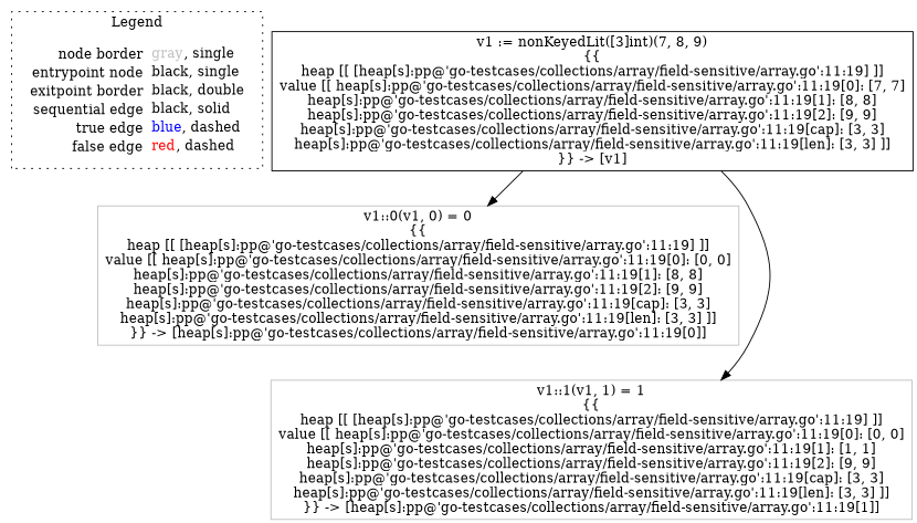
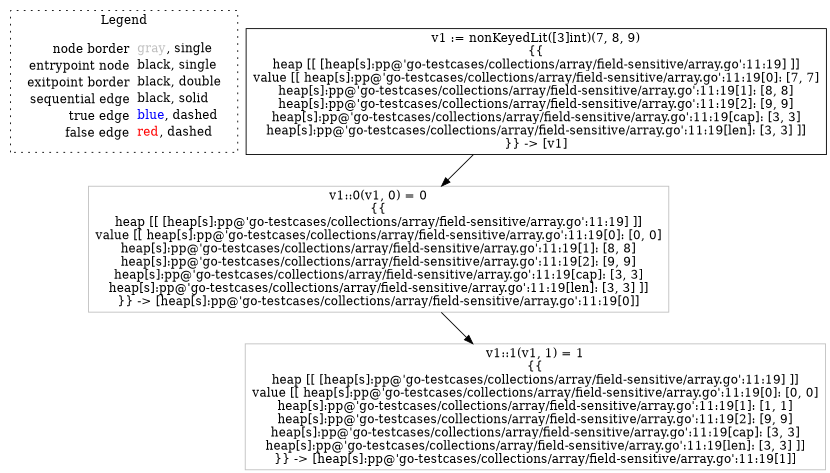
  digraph {
    node [shape=rect color=gray]
    edge [color=black]
    n1 [label=<<table border="0" cellpadding="2" cellspacing="0" cellborder="0"><tr><td align="right">node border&nbsp;</td><td align="left"><font color="gray">gray</font>, single</td></tr><tr><td align="right">entrypoint node&nbsp;</td><td align="left"><font color="black">black</font>, single</td></tr><tr><td align="right">exitpoint border&nbsp;</td><td align="left"><font color="black">black</font>, double</td></tr><tr><td align="right">sequential edge&nbsp;</td><td align="left"><font color="black">black</font>, solid</td></tr><tr><td align="right">true edge&nbsp;</td><td align="left"><font color="blue">blue</font>, dashed</td></tr><tr><td align="right">false edge&nbsp;</td><td align="left"><font color="red">red</font>, dashed</td></tr></table>> shape=plaintext color=""]
    n2 [color=black label=<v1 := nonKeyedLit([3]int)(7, 8, 9)<BR/>{{<BR/>heap [[ [heap[s]:pp@'go-testcases/collections/array/field-sensitive/array.go':11:19] ]]<BR/>value [[ heap[s]:pp@'go-testcases/collections/array/field-sensitive/array.go':11:19[0]: [7, 7]<BR/>heap[s]:pp@'go-testcases/collections/array/field-sensitive/array.go':11:19[1]: [8, 8]<BR/>heap[s]:pp@'go-testcases/collections/array/field-sensitive/array.go':11:19[2]: [9, 9]<BR/>heap[s]:pp@'go-testcases/collections/array/field-sensitive/array.go':11:19[cap]: [3, 3]<BR/>heap[s]:pp@'go-testcases/collections/array/field-sensitive/array.go':11:19[len]: [3, 3] ]]<BR/>}} -&gt; [v1]>]
    n3 [label=<v1::0(v1, 0) = 0<BR/>{{<BR/>heap [[ [heap[s]:pp@'go-testcases/collections/array/field-sensitive/array.go':11:19] ]]<BR/>value [[ heap[s]:pp@'go-testcases/collections/array/field-sensitive/array.go':11:19[0]: [0, 0]<BR/>heap[s]:pp@'go-testcases/collections/array/field-sensitive/array.go':11:19[1]: [8, 8]<BR/>heap[s]:pp@'go-testcases/collections/array/field-sensitive/array.go':11:19[2]: [9, 9]<BR/>heap[s]:pp@'go-testcases/collections/array/field-sensitive/array.go':11:19[cap]: [3, 3]<BR/>heap[s]:pp@'go-testcases/collections/array/field-sensitive/array.go':11:19[len]: [3, 3] ]]<BR/>}} -&gt; [heap[s]:pp@'go-testcases/collections/array/field-sensitive/array.go':11:19[0]]>]
    n4 [label=<v1::1(v1, 1) = 1<BR/>{{<BR/>heap [[ [heap[s]:pp@'go-testcases/collections/array/field-sensitive/array.go':11:19] ]]<BR/>value [[ heap[s]:pp@'go-testcases/collections/array/field-sensitive/array.go':11:19[0]: [0, 0]<BR/>heap[s]:pp@'go-testcases/collections/array/field-sensitive/array.go':11:19[1]: [1, 1]<BR/>heap[s]:pp@'go-testcases/collections/array/field-sensitive/array.go':11:19[2]: [9, 9]<BR/>heap[s]:pp@'go-testcases/collections/array/field-sensitive/array.go':11:19[cap]: [3, 3]<BR/>heap[s]:pp@'go-testcases/collections/array/field-sensitive/array.go':11:19[len]: [3, 3] ]]<BR/>}} -&gt; [heap[s]:pp@'go-testcases/collections/array/field-sensitive/array.go':11:19[1]]>]
    subgraph cluster_1 {
      label=Legend
      style=dotted
      n1
    }
    n2 -> n3
-   n2 -> n4
+   n3 -> n4
  }
